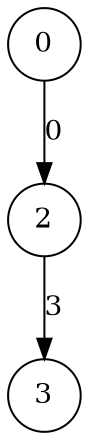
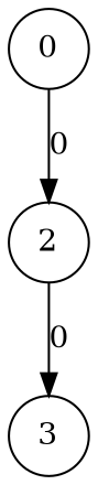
  digraph {
    node [shape=circle]
    0
    2
    3
    0 -> 2 [label=0]
-   2 -> 3 [label=3]
+   2 -> 3 [label=0]
  }
